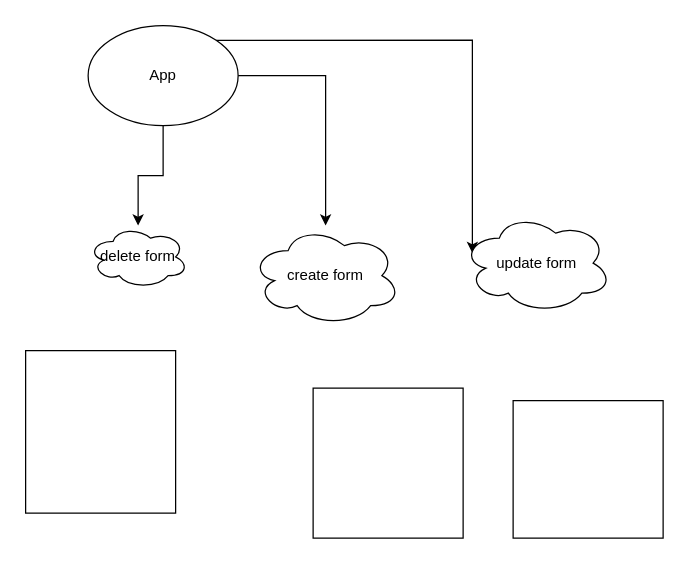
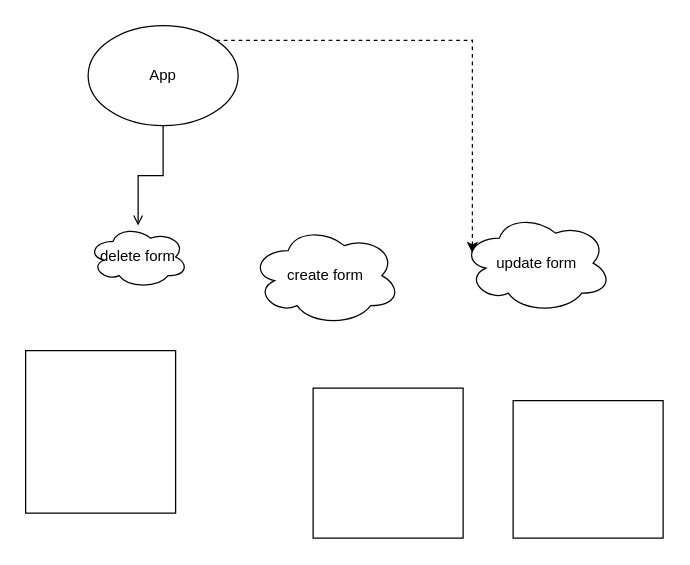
  <mxCell id="0" />
  <mxCell id="1" parent="0" />
- <mxCell id="2" value="" style="edgeStyle=orthogonalEdgeStyle;rounded=0;orthogonalLoop=1;jettySize=auto;html=1;" edge="1" parent="1" source="5" target="6"><mxGeometry relative="1" as="geometry" /></mxCell>
- <mxCell id="3" value="" style="edgeStyle=orthogonalEdgeStyle;rounded=0;orthogonalLoop=1;jettySize=auto;html=1;" edge="1" parent="1" source="5" target="7"><mxGeometry relative="1" as="geometry" /></mxCell>
- <mxCell id="4" style="edgeStyle=orthogonalEdgeStyle;rounded=0;orthogonalLoop=1;jettySize=auto;html=1;exitX=1;exitY=0;exitDx=0;exitDy=0;entryX=0.07;entryY=0.4;entryDx=0;entryDy=0;entryPerimeter=0;" edge="1" parent="1" source="5" target="8"><mxGeometry relative="1" as="geometry"><mxPoint x="330" y="0" as="targetPoint" /></mxGeometry></mxCell>
+ <mxCell id="3" value="" style="edgeStyle=orthogonalEdgeStyle;rounded=0;orthogonalLoop=1;jettySize=auto;html=1;endArrow=open;" edge="1" parent="1" source="5" target="7"><mxGeometry relative="1" as="geometry" /></mxCell>
+ <mxCell id="4" style="edgeStyle=orthogonalEdgeStyle;rounded=0;orthogonalLoop=1;jettySize=auto;html=1;exitX=1;exitY=0;exitDx=0;exitDy=0;entryX=0.07;entryY=0.4;entryDx=0;entryDy=0;entryPerimeter=0;dashed=1;" edge="1" parent="1" source="5" target="8"><mxGeometry relative="1" as="geometry"><mxPoint x="330" y="0" as="targetPoint" /></mxGeometry></mxCell>
  <mxCell id="5" value="App" style="ellipse;whiteSpace=wrap;html=1;" vertex="1" parent="1"><mxGeometry x="70" y="20" width="120" height="80" as="geometry" /></mxCell>
  <mxCell id="6" value="create form" style="ellipse;shape=cloud;whiteSpace=wrap;html=1;" vertex="1" parent="1"><mxGeometry x="200" y="180" width="120" height="80" as="geometry" /></mxCell>
  <mxCell id="7" value="delete form" style="ellipse;shape=cloud;whiteSpace=wrap;html=1;" vertex="1" parent="1"><mxGeometry x="70" y="180" width="80" height="50" as="geometry" /></mxCell>
  <mxCell id="8" value="update form" style="ellipse;shape=cloud;whiteSpace=wrap;html=1;" vertex="1" parent="1"><mxGeometry x="369" y="170" width="120" height="80" as="geometry" /></mxCell>
  <mxCell id="9" value="" style="whiteSpace=wrap;html=1;" vertex="1" parent="1"><mxGeometry x="20" y="280" width="120" height="130" as="geometry" /></mxCell>
  <mxCell id="10" value="" style="whiteSpace=wrap;html=1;" vertex="1" parent="1"><mxGeometry x="250" y="310" width="120" height="120" as="geometry" /></mxCell>
  <mxCell id="11" value="" style="whiteSpace=wrap;html=1;" vertex="1" parent="1"><mxGeometry x="410" y="320" width="120" height="110" as="geometry" /></mxCell>
